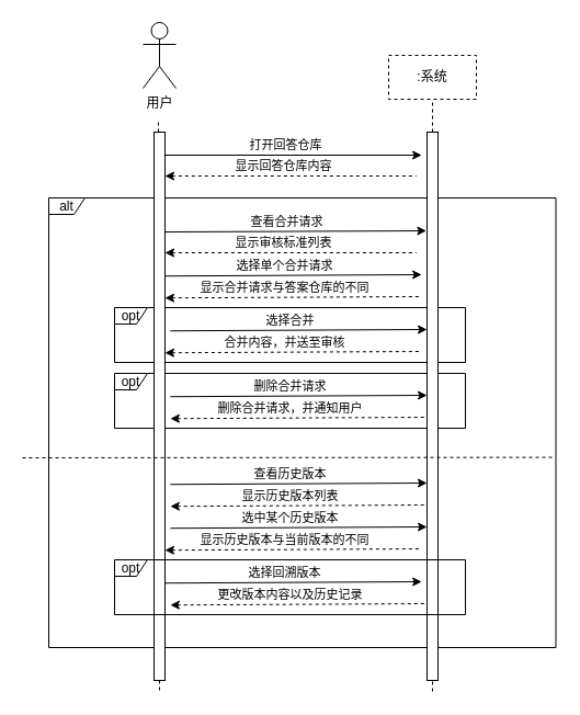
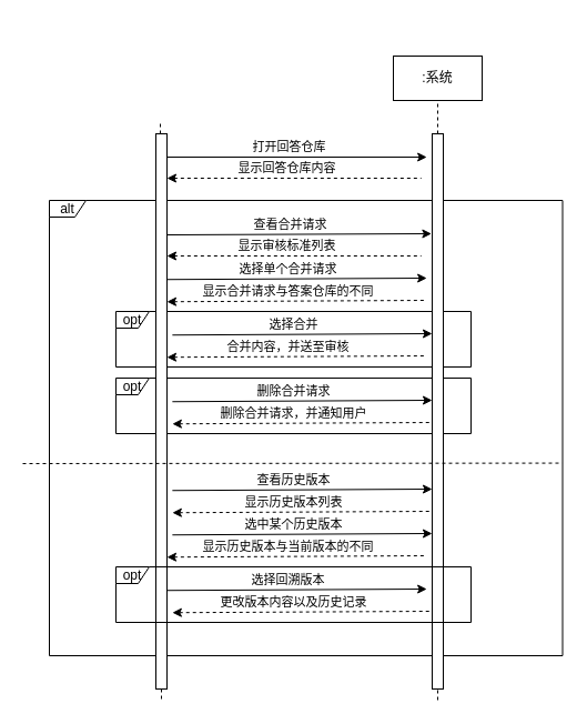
  <mxCell id="0" />
  <mxCell id="1" parent="0" />
  <mxCell id="2" value="alt" style="shape=umlFrame;whiteSpace=wrap;html=1;width=33;height=15;" parent="1" vertex="1"><mxGeometry x="44" y="180" width="462.5" height="410" as="geometry" /></mxCell>
  <mxCell id="3" value="opt" style="shape=umlFrame;whiteSpace=wrap;html=1;width=30;height=15;" vertex="1" parent="1"><mxGeometry x="104" y="340" width="320" height="50" as="geometry" /></mxCell>
  <mxCell id="4" value="opt" style="shape=umlFrame;whiteSpace=wrap;html=1;width=30;height=15;" vertex="1" parent="1"><mxGeometry x="104" y="280" width="320" height="50" as="geometry" /></mxCell>
- <mxCell id="5" value="用户" style="shape=umlActor;verticalLabelPosition=bottom;verticalAlign=top;html=1;outlineConnect=0;" parent="1" vertex="1"><mxGeometry x="130" y="20" width="30" height="60" as="geometry" /></mxCell>
  <mxCell id="6" value="" style="endArrow=none;dashed=1;html=1;" parent="1" source="9" edge="1"><mxGeometry width="50" height="50" relative="1" as="geometry"><mxPoint x="144" y="472.133" as="sourcePoint" /><mxPoint x="144" y="110" as="targetPoint" /></mxGeometry></mxCell>
- <mxCell id="7" value=":系统" style="rounded=0;whiteSpace=wrap;html=1;dashed=1;" parent="1" vertex="1"><mxGeometry x="354" y="50" width="80" height="40" as="geometry" /></mxCell>
+ <mxCell id="7" value=":系统" style="rounded=0;whiteSpace=wrap;html=1;" parent="1" vertex="1"><mxGeometry x="354" y="50" width="80" height="40" as="geometry" /></mxCell>
  <mxCell id="8" value="" style="endArrow=none;dashed=1;html=1;entryX=0.5;entryY=1;entryDx=0;entryDy=0;" parent="1" source="11" target="7" edge="1"><mxGeometry width="50" height="50" relative="1" as="geometry"><mxPoint x="483.67" y="472.133" as="sourcePoint" /><mxPoint x="483.67" y="110" as="targetPoint" /></mxGeometry></mxCell>
  <mxCell id="9" value="" style="rounded=0;whiteSpace=wrap;html=1;" parent="1" vertex="1"><mxGeometry x="140" y="120" width="10" height="500" as="geometry" /></mxCell>
  <mxCell id="10" value="" style="endArrow=none;dashed=1;html=1;exitX=0.5;exitY=1;exitDx=0;exitDy=0;" parent="1" edge="1" source="9"><mxGeometry width="50" height="50" relative="1" as="geometry"><mxPoint x="143" y="500" as="sourcePoint" /><mxPoint x="145" y="630" as="targetPoint" /></mxGeometry></mxCell>
  <mxCell id="11" value="" style="rounded=0;whiteSpace=wrap;html=1;" parent="1" vertex="1"><mxGeometry x="389" y="120" width="10" height="500" as="geometry" /></mxCell>
  <mxCell id="12" value="" style="endArrow=none;dashed=1;html=1;entryX=0.5;entryY=1;entryDx=0;entryDy=0;" parent="1" target="11" edge="1"><mxGeometry width="50" height="50" relative="1" as="geometry"><mxPoint x="394" y="630" as="sourcePoint" /><mxPoint x="484" y="90" as="targetPoint" /></mxGeometry></mxCell>
  <mxCell id="13" value="" style="endArrow=classic;html=1;exitX=1.027;exitY=0.206;exitDx=0;exitDy=0;exitPerimeter=0;entryX=-0.033;entryY=0.203;entryDx=0;entryDy=0;entryPerimeter=0;" parent="1" edge="1"><mxGeometry width="50" height="50" relative="1" as="geometry"><mxPoint x="150" y="211.02" as="sourcePoint" /><mxPoint x="388.4" y="210" as="targetPoint" /></mxGeometry></mxCell>
  <mxCell id="14" value="查看合并请求" style="edgeLabel;html=1;align=center;verticalAlign=middle;resizable=0;points=[];" parent="13" vertex="1" connectable="0"><mxGeometry x="-0.066" y="1" relative="1" as="geometry"><mxPoint y="-8.48" as="offset" /></mxGeometry></mxCell>
  <mxCell id="15" value="" style="endArrow=classic;html=1;exitX=1.4;exitY=0.226;exitDx=0;exitDy=0;exitPerimeter=0;entryX=-0.087;entryY=0.222;entryDx=0;entryDy=0;entryPerimeter=0;" parent="1" edge="1"><mxGeometry width="50" height="50" relative="1" as="geometry"><mxPoint x="150" y="141" as="sourcePoint" /><mxPoint x="384.13" y="141" as="targetPoint" /></mxGeometry></mxCell>
  <mxCell id="16" value="打开回答仓库" style="edgeLabel;html=1;align=center;verticalAlign=middle;resizable=0;points=[];" parent="15" vertex="1" connectable="0"><mxGeometry x="-0.066" y="1" relative="1" as="geometry"><mxPoint y="-8.48" as="offset" /></mxGeometry></mxCell>
  <mxCell id="17" value="" style="endArrow=none;html=1;exitX=1.4;exitY=0.226;exitDx=0;exitDy=0;exitPerimeter=0;dashed=1;startArrow=classic;startFill=1;endFill=0;" parent="1" edge="1"><mxGeometry width="50" height="50" relative="1" as="geometry"><mxPoint x="150" y="230" as="sourcePoint" /><mxPoint x="379.13" y="230" as="targetPoint" /></mxGeometry></mxCell>
  <mxCell id="18" value="显示审核标准列表" style="edgeLabel;html=1;align=center;verticalAlign=middle;resizable=0;points=[];" parent="17" vertex="1" connectable="0"><mxGeometry x="-0.066" y="1" relative="1" as="geometry"><mxPoint y="-8.48" as="offset" /></mxGeometry></mxCell>
  <mxCell id="19" value="" style="endArrow=classic;html=1;exitX=1.4;exitY=0.226;exitDx=0;exitDy=0;exitPerimeter=0;entryX=-0.087;entryY=0.222;entryDx=0;entryDy=0;entryPerimeter=0;" parent="1" edge="1"><mxGeometry width="50" height="50" relative="1" as="geometry"><mxPoint x="150" y="251.24" as="sourcePoint" /><mxPoint x="384.13" y="250" as="targetPoint" /></mxGeometry></mxCell>
  <mxCell id="20" value="选择单个合并请求" style="edgeLabel;html=1;align=center;verticalAlign=middle;resizable=0;points=[];" parent="19" vertex="1" connectable="0"><mxGeometry x="-0.066" y="1" relative="1" as="geometry"><mxPoint y="-8.48" as="offset" /></mxGeometry></mxCell>
  <mxCell id="21" value="" style="endArrow=none;html=1;exitX=1.4;exitY=0.226;exitDx=0;exitDy=0;exitPerimeter=0;entryX=-0.087;entryY=0.222;entryDx=0;entryDy=0;entryPerimeter=0;dashed=1;startArrow=classic;startFill=1;endFill=0;" parent="1" edge="1"><mxGeometry width="50" height="50" relative="1" as="geometry"><mxPoint x="150" y="271.24" as="sourcePoint" /><mxPoint x="384.13" y="270" as="targetPoint" /></mxGeometry></mxCell>
  <mxCell id="22" value="显示合并请求与答案仓库的不同" style="edgeLabel;html=1;align=center;verticalAlign=middle;resizable=0;points=[];" parent="21" vertex="1" connectable="0"><mxGeometry x="-0.066" y="1" relative="1" as="geometry"><mxPoint y="-8.48" as="offset" /></mxGeometry></mxCell>
  <mxCell id="23" value="" style="endArrow=classic;html=1;exitX=1.4;exitY=0.226;exitDx=0;exitDy=0;exitPerimeter=0;entryX=-0.087;entryY=0.222;entryDx=0;entryDy=0;entryPerimeter=0;" parent="1" edge="1"><mxGeometry width="50" height="50" relative="1" as="geometry"><mxPoint x="154.87" y="301.24" as="sourcePoint" /><mxPoint x="389" y="300" as="targetPoint" /></mxGeometry></mxCell>
  <mxCell id="24" value="选择合并" style="edgeLabel;html=1;align=center;verticalAlign=middle;resizable=0;points=[];" parent="23" vertex="1" connectable="0"><mxGeometry x="-0.066" y="1" relative="1" as="geometry"><mxPoint y="-8.48" as="offset" /></mxGeometry></mxCell>
  <mxCell id="25" value="" style="endArrow=none;html=1;exitX=1.4;exitY=0.226;exitDx=0;exitDy=0;exitPerimeter=0;entryX=-0.087;entryY=0.222;entryDx=0;entryDy=0;entryPerimeter=0;dashed=1;startArrow=classic;startFill=1;endFill=0;" parent="1" edge="1"><mxGeometry width="50" height="50" relative="1" as="geometry"><mxPoint x="150" y="321.24" as="sourcePoint" /><mxPoint x="384.13" y="320" as="targetPoint" /></mxGeometry></mxCell>
  <mxCell id="26" value="合并内容，并送至审核" style="edgeLabel;html=1;align=center;verticalAlign=middle;resizable=0;points=[];" parent="25" vertex="1" connectable="0"><mxGeometry x="-0.066" y="1" relative="1" as="geometry"><mxPoint y="-8.48" as="offset" /></mxGeometry></mxCell>
  <mxCell id="27" value="" style="endArrow=none;dashed=1;html=1;entryX=0.999;entryY=0.577;entryDx=0;entryDy=0;entryPerimeter=0;" parent="1" target="2" edge="1"><mxGeometry width="50" height="50" relative="1" as="geometry"><mxPoint x="20" y="417" as="sourcePoint" /><mxPoint x="334" y="250" as="targetPoint" /></mxGeometry></mxCell>
  <mxCell id="28" value="" style="endArrow=none;html=1;exitX=1.4;exitY=0.226;exitDx=0;exitDy=0;exitPerimeter=0;dashed=1;startArrow=classic;startFill=1;endFill=0;" edge="1" parent="1"><mxGeometry width="50" height="50" relative="1" as="geometry"><mxPoint x="150" y="160" as="sourcePoint" /><mxPoint x="379.13" y="160" as="targetPoint" /></mxGeometry></mxCell>
  <mxCell id="29" value="显示回答仓库内容" style="edgeLabel;html=1;align=center;verticalAlign=middle;resizable=0;points=[];" vertex="1" connectable="0" parent="28"><mxGeometry x="-0.066" y="1" relative="1" as="geometry"><mxPoint y="-8.48" as="offset" /></mxGeometry></mxCell>
  <mxCell id="30" value="" style="endArrow=classic;html=1;exitX=1.4;exitY=0.226;exitDx=0;exitDy=0;exitPerimeter=0;entryX=-0.087;entryY=0.222;entryDx=0;entryDy=0;entryPerimeter=0;" edge="1" parent="1"><mxGeometry width="50" height="50" relative="1" as="geometry"><mxPoint x="154.87" y="361.24" as="sourcePoint" /><mxPoint x="389" y="360" as="targetPoint" /></mxGeometry></mxCell>
  <mxCell id="31" value="删除合并请求" style="edgeLabel;html=1;align=center;verticalAlign=middle;resizable=0;points=[];" vertex="1" connectable="0" parent="30"><mxGeometry x="-0.066" y="1" relative="1" as="geometry"><mxPoint y="-8.48" as="offset" /></mxGeometry></mxCell>
  <mxCell id="32" value="" style="endArrow=none;html=1;exitX=1.4;exitY=0.226;exitDx=0;exitDy=0;exitPerimeter=0;entryX=-0.087;entryY=0.222;entryDx=0;entryDy=0;entryPerimeter=0;dashed=1;startArrow=classic;startFill=1;endFill=0;" edge="1" parent="1"><mxGeometry width="50" height="50" relative="1" as="geometry"><mxPoint x="154.87" y="381.24" as="sourcePoint" /><mxPoint x="389" y="380" as="targetPoint" /></mxGeometry></mxCell>
  <mxCell id="33" value="删除合并请求，并通知用户" style="edgeLabel;html=1;align=center;verticalAlign=middle;resizable=0;points=[];" vertex="1" connectable="0" parent="32"><mxGeometry x="-0.066" y="1" relative="1" as="geometry"><mxPoint y="-8.48" as="offset" /></mxGeometry></mxCell>
  <mxCell id="34" value="" style="endArrow=classic;html=1;exitX=1.4;exitY=0.226;exitDx=0;exitDy=0;exitPerimeter=0;entryX=-0.087;entryY=0.222;entryDx=0;entryDy=0;entryPerimeter=0;" edge="1" parent="1"><mxGeometry width="50" height="50" relative="1" as="geometry"><mxPoint x="154.87" y="441.24" as="sourcePoint" /><mxPoint x="389" y="440" as="targetPoint" /></mxGeometry></mxCell>
  <mxCell id="35" value="查看历史版本" style="edgeLabel;html=1;align=center;verticalAlign=middle;resizable=0;points=[];" vertex="1" connectable="0" parent="34"><mxGeometry x="-0.066" y="1" relative="1" as="geometry"><mxPoint y="-8.48" as="offset" /></mxGeometry></mxCell>
  <mxCell id="36" value="" style="endArrow=none;html=1;exitX=1.4;exitY=0.226;exitDx=0;exitDy=0;exitPerimeter=0;entryX=-0.087;entryY=0.222;entryDx=0;entryDy=0;entryPerimeter=0;dashed=1;startArrow=classic;startFill=1;endFill=0;" edge="1" parent="1"><mxGeometry width="50" height="50" relative="1" as="geometry"><mxPoint x="154.87" y="461.24" as="sourcePoint" /><mxPoint x="389" y="460" as="targetPoint" /></mxGeometry></mxCell>
  <mxCell id="37" value="显示历史版本列表" style="edgeLabel;html=1;align=center;verticalAlign=middle;resizable=0;points=[];" vertex="1" connectable="0" parent="36"><mxGeometry x="-0.066" y="1" relative="1" as="geometry"><mxPoint y="-8.48" as="offset" /></mxGeometry></mxCell>
  <mxCell id="38" value="" style="endArrow=classic;html=1;exitX=1.4;exitY=0.226;exitDx=0;exitDy=0;exitPerimeter=0;entryX=-0.087;entryY=0.222;entryDx=0;entryDy=0;entryPerimeter=0;" edge="1" parent="1"><mxGeometry width="50" height="50" relative="1" as="geometry"><mxPoint x="154.87" y="481.24" as="sourcePoint" /><mxPoint x="389" y="480" as="targetPoint" /></mxGeometry></mxCell>
  <mxCell id="39" value="选中某个历史版本" style="edgeLabel;html=1;align=center;verticalAlign=middle;resizable=0;points=[];" vertex="1" connectable="0" parent="38"><mxGeometry x="-0.066" y="1" relative="1" as="geometry"><mxPoint y="-8.48" as="offset" /></mxGeometry></mxCell>
  <mxCell id="40" value="" style="endArrow=none;html=1;exitX=1.4;exitY=0.226;exitDx=0;exitDy=0;exitPerimeter=0;entryX=-0.087;entryY=0.222;entryDx=0;entryDy=0;entryPerimeter=0;dashed=1;startArrow=classic;startFill=1;endFill=0;" edge="1" parent="1"><mxGeometry width="50" height="50" relative="1" as="geometry"><mxPoint x="150" y="501.24" as="sourcePoint" /><mxPoint x="384.13" y="500" as="targetPoint" /></mxGeometry></mxCell>
  <mxCell id="41" value="显示历史版本与当前版本的不同" style="edgeLabel;html=1;align=center;verticalAlign=middle;resizable=0;points=[];" vertex="1" connectable="0" parent="40"><mxGeometry x="-0.066" y="1" relative="1" as="geometry"><mxPoint y="-8.48" as="offset" /></mxGeometry></mxCell>
  <mxCell id="42" value="opt" style="shape=umlFrame;whiteSpace=wrap;html=1;width=30;height=15;" vertex="1" parent="1"><mxGeometry x="104" y="510" width="320" height="50" as="geometry" /></mxCell>
  <mxCell id="43" value="" style="endArrow=classic;html=1;exitX=1.4;exitY=0.226;exitDx=0;exitDy=0;exitPerimeter=0;entryX=-0.087;entryY=0.222;entryDx=0;entryDy=0;entryPerimeter=0;" edge="1" parent="1"><mxGeometry width="50" height="50" relative="1" as="geometry"><mxPoint x="150" y="531.24" as="sourcePoint" /><mxPoint x="384.13" y="530" as="targetPoint" /></mxGeometry></mxCell>
  <mxCell id="44" value="选择回溯版本" style="edgeLabel;html=1;align=center;verticalAlign=middle;resizable=0;points=[];" vertex="1" connectable="0" parent="43"><mxGeometry x="-0.066" y="1" relative="1" as="geometry"><mxPoint y="-8.48" as="offset" /></mxGeometry></mxCell>
  <mxCell id="45" value="" style="endArrow=none;html=1;exitX=1.4;exitY=0.226;exitDx=0;exitDy=0;exitPerimeter=0;entryX=-0.087;entryY=0.222;entryDx=0;entryDy=0;entryPerimeter=0;dashed=1;startArrow=classic;startFill=1;endFill=0;" edge="1" parent="1"><mxGeometry width="50" height="50" relative="1" as="geometry"><mxPoint x="154.87" y="551.24" as="sourcePoint" /><mxPoint x="389" y="550" as="targetPoint" /></mxGeometry></mxCell>
  <mxCell id="46" value="更改版本内容以及历史记录" style="edgeLabel;html=1;align=center;verticalAlign=middle;resizable=0;points=[];" vertex="1" connectable="0" parent="45"><mxGeometry x="-0.066" y="1" relative="1" as="geometry"><mxPoint y="-8.48" as="offset" /></mxGeometry></mxCell>
